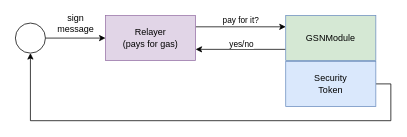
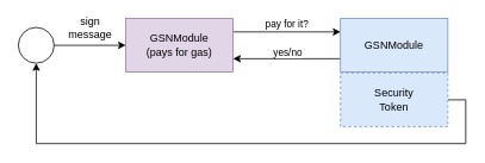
  <mxCell id="0" />
  <mxCell id="1" parent="0" />
  <mxCell id="2" style="edgeStyle=orthogonalEdgeStyle;rounded=0;orthogonalLoop=1;jettySize=auto;html=1;entryX=0;entryY=0.5;entryDx=0;entryDy=0;" parent="1" source="4" target="7" edge="1"><mxGeometry relative="1" as="geometry" /></mxCell>
  <mxCell id="3" value="sign&lt;br&gt;message" style="text;html=1;align=center;verticalAlign=middle;resizable=0;points=[];labelBackgroundColor=none;" parent="2" vertex="1" connectable="0"><mxGeometry x="-0.588" y="-1" relative="1" as="geometry"><mxPoint x="23" y="-21" as="offset" /></mxGeometry></mxCell>
  <mxCell id="4" value="" style="ellipse;whiteSpace=wrap;html=1;aspect=fixed;" parent="1" vertex="1"><mxGeometry x="20" y="30" width="40" height="40" as="geometry" /></mxCell>
  <mxCell id="5" style="edgeStyle=orthogonalEdgeStyle;rounded=0;orthogonalLoop=1;jettySize=auto;html=1;exitX=1;exitY=0.25;exitDx=0;exitDy=0;entryX=0;entryY=0.25;entryDx=0;entryDy=0;" edge="1" parent="1" source="7" target="12"><mxGeometry relative="1" as="geometry" /></mxCell>
  <mxCell id="6" value="pay for it?" style="edgeLabel;html=1;align=center;verticalAlign=middle;resizable=0;points=[];" vertex="1" connectable="0" parent="5"><mxGeometry x="-0.317" y="-1" relative="1" as="geometry"><mxPoint x="18" y="-10" as="offset" /></mxGeometry></mxCell>
- <mxCell id="7" value="Relayer&lt;br&gt;(pays for gas)" style="rounded=0;whiteSpace=wrap;html=1;fillColor=#e1d5e7;strokeColor=#9673a6;" parent="1" vertex="1"><mxGeometry x="140" y="20" width="120" height="60" as="geometry" /></mxCell>
+ <mxCell id="7" value="GSNModule&lt;br&gt;(pays for gas)" style="rounded=0;whiteSpace=wrap;html=1;fillColor=#e1d5e7;strokeColor=#9673a6;" parent="1" vertex="1"><mxGeometry x="140" y="20" width="120" height="60" as="geometry" /></mxCell>
  <mxCell id="8" style="edgeStyle=orthogonalEdgeStyle;rounded=0;orthogonalLoop=1;jettySize=auto;html=1;entryX=0.5;entryY=1;entryDx=0;entryDy=0;exitX=1;exitY=0.5;exitDx=0;exitDy=0;" parent="1" source="9" target="4" edge="1"><mxGeometry relative="1" as="geometry"><Array as="points"><mxPoint x="520" y="111" /><mxPoint x="520" y="160" /><mxPoint x="40" y="160" /></Array></mxGeometry></mxCell>
- <mxCell id="9" value="Security&lt;br&gt;Token" style="rounded=0;whiteSpace=wrap;html=1;fillColor=#dae8fc;strokeColor=#6c8ebf;" parent="1" vertex="1"><mxGeometry x="380" y="81" width="120" height="60" as="geometry" /></mxCell>
+ <mxCell id="9" value="Security&lt;br&gt;Token" style="rounded=0;whiteSpace=wrap;html=1;fillColor=#dae8fc;strokeColor=#6c8ebf;dashed=1;" parent="1" vertex="1"><mxGeometry x="380" y="81" width="120" height="60" as="geometry" /></mxCell>
  <mxCell id="10" style="edgeStyle=orthogonalEdgeStyle;rounded=0;orthogonalLoop=1;jettySize=auto;html=1;exitX=0;exitY=0.75;exitDx=0;exitDy=0;entryX=1;entryY=0.75;entryDx=0;entryDy=0;" edge="1" parent="1" source="12" target="7"><mxGeometry relative="1" as="geometry" /></mxCell>
  <mxCell id="11" value="yes/no" style="edgeLabel;html=1;align=center;verticalAlign=middle;resizable=0;points=[];" vertex="1" connectable="0" parent="10"><mxGeometry x="-0.05" y="-3" relative="1" as="geometry"><mxPoint x="-3" y="-5" as="offset" /></mxGeometry></mxCell>
- <mxCell id="12" value="GSNModule" style="rounded=0;whiteSpace=wrap;html=1;fillColor=#d5e8d4;strokeColor=#6c8ebf;" vertex="1" parent="1"><mxGeometry x="380" y="20" width="120" height="60" as="geometry" /></mxCell>
+ <mxCell id="12" value="GSNModule" style="rounded=0;whiteSpace=wrap;html=1;fillColor=#dae8fc;strokeColor=#6c8ebf;" vertex="1" parent="1"><mxGeometry x="380" y="20" width="120" height="60" as="geometry" /></mxCell>
